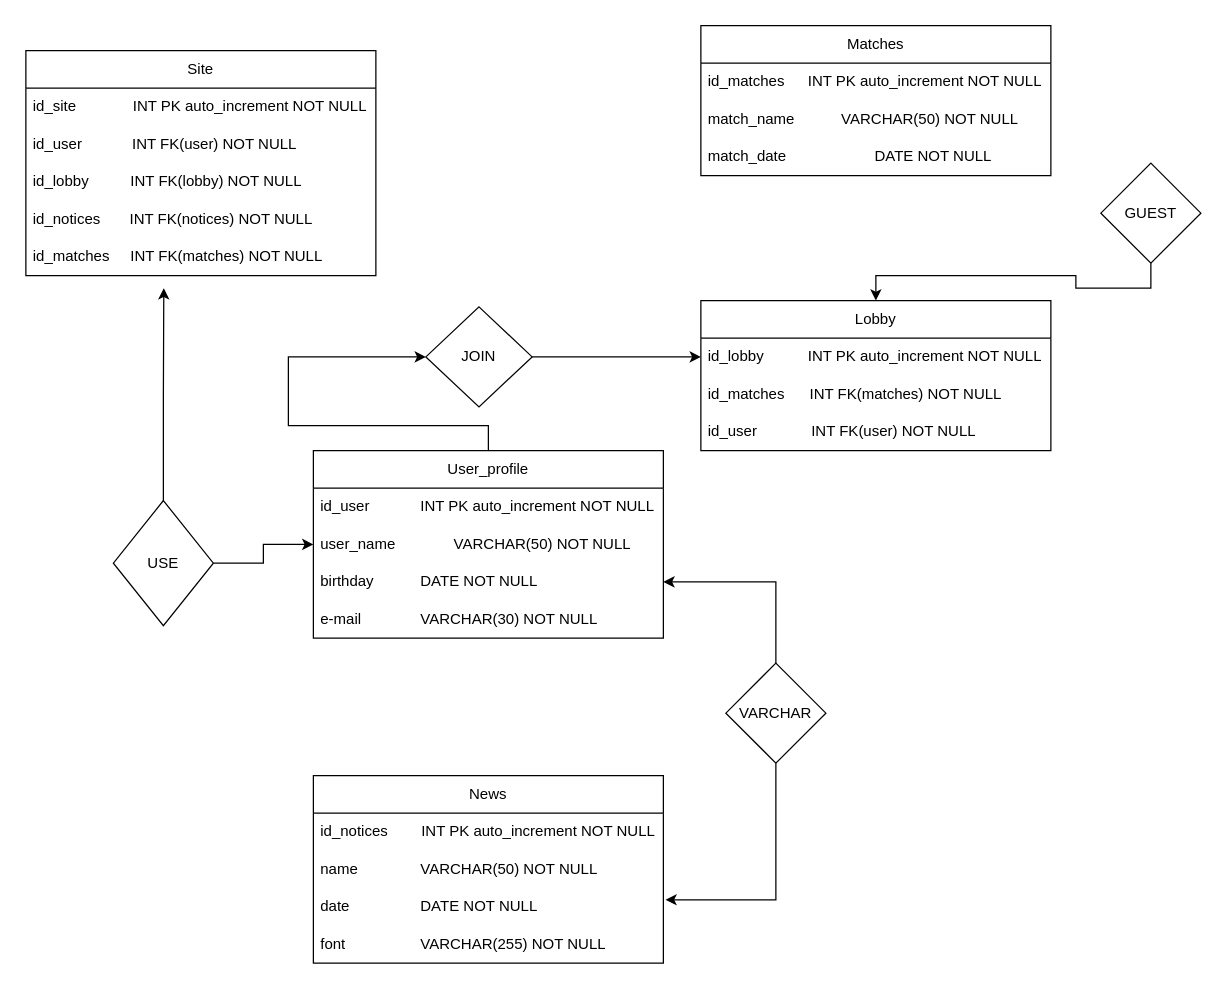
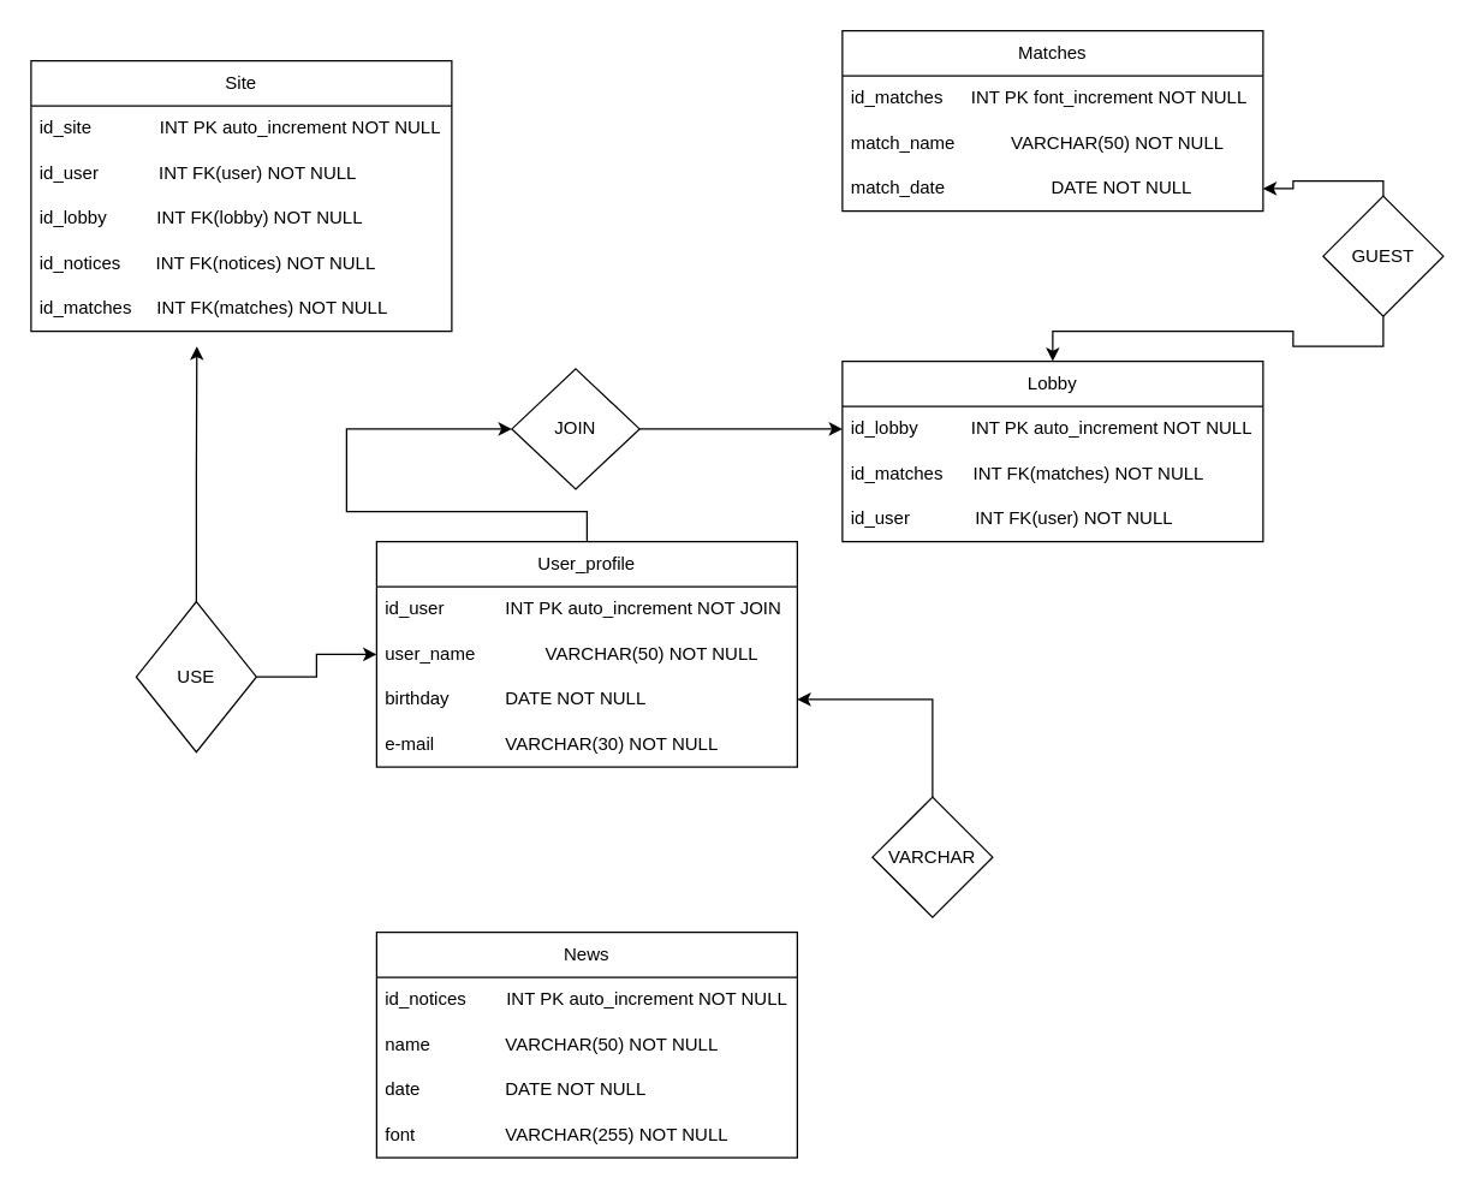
  <mxCell id="0" />
  <mxCell id="1" parent="0" />
  <mxCell id="2" style="edgeStyle=orthogonalEdgeStyle;rounded=0;orthogonalLoop=1;jettySize=auto;html=1;entryX=0;entryY=0.5;entryDx=0;entryDy=0;" edge="1" parent="1" source="3" target="28"><mxGeometry relative="1" as="geometry" /></mxCell>
  <mxCell id="3" value="User_profile" style="swimlane;fontStyle=0;childLayout=stackLayout;horizontal=1;startSize=30;horizontalStack=0;resizeParent=1;resizeParentMax=0;resizeLast=0;collapsible=1;marginBottom=0;whiteSpace=wrap;html=1;" vertex="1" parent="1"><mxGeometry x="250" y="360" width="280" height="150" as="geometry" /></mxCell>
- <mxCell id="4" value="id_user&lt;span style=&quot;white-space: pre;&quot;&gt;&#09;&lt;span style=&quot;white-space: pre;&quot;&gt;&#09;&lt;/span&gt;&lt;/span&gt;INT PK auto_increment NOT NULL" style="text;strokeColor=none;fillColor=none;align=left;verticalAlign=middle;spacingLeft=4;spacingRight=4;overflow=hidden;points=[[0,0.5],[1,0.5]];portConstraint=eastwest;rotatable=0;whiteSpace=wrap;html=1;" vertex="1" parent="3"><mxGeometry y="30" width="280" height="30" as="geometry" /></mxCell>
+ <mxCell id="4" value="id_user&lt;span style=&quot;white-space: pre;&quot;&gt;&#09;&lt;span style=&quot;white-space: pre;&quot;&gt;&#09;&lt;/span&gt;&lt;/span&gt;INT PK auto_increment NOT JOIN" style="text;strokeColor=none;fillColor=none;align=left;verticalAlign=middle;spacingLeft=4;spacingRight=4;overflow=hidden;points=[[0,0.5],[1,0.5]];portConstraint=eastwest;rotatable=0;whiteSpace=wrap;html=1;" vertex="1" parent="3"><mxGeometry y="30" width="280" height="30" as="geometry" /></mxCell>
  <mxCell id="5" value="user_name&lt;span style=&quot;white-space: pre;&quot;&gt;&#09;&lt;span style=&quot;white-space: pre;&quot;&gt;&#09;&lt;/span&gt;&lt;/span&gt;VARCHAR(50) NOT NULL" style="text;strokeColor=none;fillColor=none;align=left;verticalAlign=middle;spacingLeft=4;spacingRight=4;overflow=hidden;points=[[0,0.5],[1,0.5]];portConstraint=eastwest;rotatable=0;whiteSpace=wrap;html=1;" vertex="1" parent="3"><mxGeometry y="60" width="280" height="30" as="geometry" /></mxCell>
  <mxCell id="6" value="birthday&lt;span style=&quot;white-space: pre;&quot;&gt;&#09;&lt;span style=&quot;white-space: pre;&quot;&gt;&#09;&lt;/span&gt;&lt;/span&gt;DATE NOT NULL" style="text;strokeColor=none;fillColor=none;align=left;verticalAlign=middle;spacingLeft=4;spacingRight=4;overflow=hidden;points=[[0,0.5],[1,0.5]];portConstraint=eastwest;rotatable=0;whiteSpace=wrap;html=1;" vertex="1" parent="3"><mxGeometry y="90" width="280" height="30" as="geometry" /></mxCell>
  <mxCell id="7" value="e-mail&lt;span style=&quot;white-space: pre;&quot;&gt;&#09;&lt;span style=&quot;white-space: pre;&quot;&gt;&#09;&lt;/span&gt;&lt;/span&gt;VARCHAR(30) NOT NULL" style="text;strokeColor=none;fillColor=none;align=left;verticalAlign=middle;spacingLeft=4;spacingRight=4;overflow=hidden;points=[[0,0.5],[1,0.5]];portConstraint=eastwest;rotatable=0;whiteSpace=wrap;html=1;" vertex="1" parent="3"><mxGeometry y="120" width="280" height="30" as="geometry" /></mxCell>
  <mxCell id="8" value="Lobby" style="swimlane;fontStyle=0;childLayout=stackLayout;horizontal=1;startSize=30;horizontalStack=0;resizeParent=1;resizeParentMax=0;resizeLast=0;collapsible=1;marginBottom=0;whiteSpace=wrap;html=1;" vertex="1" parent="1"><mxGeometry x="560" y="240" width="280" height="120" as="geometry" /></mxCell>
  <mxCell id="9" value="id_lobby&lt;span style=&quot;&quot;&gt;&lt;span style=&quot;white-space: pre;&quot;&gt;&amp;nbsp;&amp;nbsp;&amp;nbsp;&amp;nbsp;&lt;/span&gt;&lt;/span&gt;&lt;span style=&quot;&quot;&gt;&lt;span style=&quot;white-space: pre;&quot;&gt;&amp;nbsp;&amp;nbsp;&amp;nbsp;&amp;nbsp;&lt;span style=&quot;white-space: pre;&quot;&gt;&#09;&lt;/span&gt;&lt;/span&gt;&lt;/span&gt;INT PK auto_increment NOT NULL" style="text;strokeColor=none;fillColor=none;align=left;verticalAlign=middle;spacingLeft=4;spacingRight=4;overflow=hidden;points=[[0,0.5],[1,0.5]];portConstraint=eastwest;rotatable=0;whiteSpace=wrap;html=1;" vertex="1" parent="8"><mxGeometry y="30" width="280" height="30" as="geometry" /></mxCell>
  <mxCell id="10" value="id_matches&amp;nbsp; &amp;nbsp; &amp;nbsp; INT FK(matches) NOT NULL" style="text;strokeColor=none;fillColor=none;align=left;verticalAlign=middle;spacingLeft=4;spacingRight=4;overflow=hidden;points=[[0,0.5],[1,0.5]];portConstraint=eastwest;rotatable=0;whiteSpace=wrap;html=1;" vertex="1" parent="8"><mxGeometry y="60" width="280" height="30" as="geometry" /></mxCell>
  <mxCell id="11" value="id_user&lt;span style=&quot;&quot;&gt;&lt;span style=&quot;white-space: pre;&quot;&gt;&amp;nbsp;&amp;nbsp;&amp;nbsp;&amp;nbsp;&lt;/span&gt;&lt;/span&gt;&lt;span style=&quot;&quot;&gt;&lt;span style=&quot;white-space: pre;&quot;&gt;&amp;nbsp;&amp;nbsp;&amp;nbsp;&amp;nbsp;     &lt;/span&gt;&lt;/span&gt;INT FK(user) NOT NULL" style="text;strokeColor=none;fillColor=none;align=left;verticalAlign=middle;spacingLeft=4;spacingRight=4;overflow=hidden;points=[[0,0.5],[1,0.5]];portConstraint=eastwest;rotatable=0;whiteSpace=wrap;html=1;" vertex="1" parent="8"><mxGeometry y="90" width="280" height="30" as="geometry" /></mxCell>
  <mxCell id="12" value="News" style="swimlane;fontStyle=0;childLayout=stackLayout;horizontal=1;startSize=30;horizontalStack=0;resizeParent=1;resizeParentMax=0;resizeLast=0;collapsible=1;marginBottom=0;whiteSpace=wrap;html=1;" vertex="1" parent="1"><mxGeometry x="250" y="620" width="280" height="150" as="geometry" /></mxCell>
  <mxCell id="13" value="id_notices&lt;span style=&quot;&quot;&gt;&lt;span style=&quot;white-space: pre;&quot;&gt;&amp;nbsp;&amp;nbsp;&amp;nbsp;&amp;nbsp;&lt;/span&gt;&lt;/span&gt;&lt;span style=&quot;&quot;&gt;&lt;span style=&quot;white-space: pre;&quot;&gt;&amp;nbsp;&amp;nbsp;&amp;nbsp;&amp;nbsp;&lt;/span&gt;&lt;/span&gt;INT PK auto_increment NOT NULL" style="text;strokeColor=none;fillColor=none;align=left;verticalAlign=middle;spacingLeft=4;spacingRight=4;overflow=hidden;points=[[0,0.5],[1,0.5]];portConstraint=eastwest;rotatable=0;whiteSpace=wrap;html=1;" vertex="1" parent="12"><mxGeometry y="30" width="280" height="30" as="geometry" /></mxCell>
  <mxCell id="14" value="name&lt;span style=&quot;white-space: pre;&quot;&gt;&#09;&lt;/span&gt;&lt;span style=&quot;white-space: pre;&quot;&gt;&#09;&lt;/span&gt;VARCHAR(50) NOT NULL" style="text;strokeColor=none;fillColor=none;align=left;verticalAlign=middle;spacingLeft=4;spacingRight=4;overflow=hidden;points=[[0,0.5],[1,0.5]];portConstraint=eastwest;rotatable=0;whiteSpace=wrap;html=1;" vertex="1" parent="12"><mxGeometry y="60" width="280" height="30" as="geometry" /></mxCell>
  <mxCell id="15" value="date&lt;span style=&quot;white-space: pre;&quot;&gt;&#09;&lt;/span&gt;&lt;span style=&quot;white-space: pre;&quot;&gt;&#09;&lt;/span&gt;&lt;span style=&quot;white-space: pre;&quot;&gt;&#09;&lt;/span&gt;DATE NOT NULL" style="text;strokeColor=none;fillColor=none;align=left;verticalAlign=middle;spacingLeft=4;spacingRight=4;overflow=hidden;points=[[0,0.5],[1,0.5]];portConstraint=eastwest;rotatable=0;whiteSpace=wrap;html=1;" vertex="1" parent="12"><mxGeometry y="90" width="280" height="30" as="geometry" /></mxCell>
  <mxCell id="16" value="font&lt;span style=&quot;white-space: pre;&quot;&gt;&#09;&lt;/span&gt;&lt;span style=&quot;white-space: pre;&quot;&gt;&#09;&lt;/span&gt;&lt;span style=&quot;white-space: pre;&quot;&gt;&#09;&lt;/span&gt;VARCHAR(255) NOT NULL" style="text;strokeColor=none;fillColor=none;align=left;verticalAlign=middle;spacingLeft=4;spacingRight=4;overflow=hidden;points=[[0,0.5],[1,0.5]];portConstraint=eastwest;rotatable=0;whiteSpace=wrap;html=1;" vertex="1" parent="12"><mxGeometry y="120" width="280" height="30" as="geometry" /></mxCell>
  <mxCell id="17" value="Matches" style="swimlane;fontStyle=0;childLayout=stackLayout;horizontal=1;startSize=30;horizontalStack=0;resizeParent=1;resizeParentMax=0;resizeLast=0;collapsible=1;marginBottom=0;whiteSpace=wrap;html=1;" vertex="1" parent="1"><mxGeometry x="560" y="20" width="280" height="120" as="geometry" /></mxCell>
- <mxCell id="18" value="id_matches&lt;span style=&quot;white-space: pre;&quot;&gt;&#09;&lt;/span&gt;INT PK auto_increment NOT NULL" style="text;strokeColor=none;fillColor=none;align=left;verticalAlign=middle;spacingLeft=4;spacingRight=4;overflow=hidden;points=[[0,0.5],[1,0.5]];portConstraint=eastwest;rotatable=0;whiteSpace=wrap;html=1;" vertex="1" parent="17"><mxGeometry y="30" width="280" height="30" as="geometry" /></mxCell>
+ <mxCell id="18" value="id_matches&lt;span style=&quot;white-space: pre;&quot;&gt;&#09;&lt;/span&gt;INT PK font_increment NOT NULL" style="text;strokeColor=none;fillColor=none;align=left;verticalAlign=middle;spacingLeft=4;spacingRight=4;overflow=hidden;points=[[0,0.5],[1,0.5]];portConstraint=eastwest;rotatable=0;whiteSpace=wrap;html=1;" vertex="1" parent="17"><mxGeometry y="30" width="280" height="30" as="geometry" /></mxCell>
  <mxCell id="19" value="match_name&lt;span style=&quot;white-space: pre;&quot;&gt;&#09;&lt;/span&gt;&lt;span style=&quot;white-space: pre;&quot;&gt;&#09;&lt;/span&gt;VARCHAR(50) NOT NULL" style="text;strokeColor=none;fillColor=none;align=left;verticalAlign=middle;spacingLeft=4;spacingRight=4;overflow=hidden;points=[[0,0.5],[1,0.5]];portConstraint=eastwest;rotatable=0;whiteSpace=wrap;html=1;" vertex="1" parent="17"><mxGeometry y="60" width="280" height="30" as="geometry" /></mxCell>
  <mxCell id="20" value="match_date&lt;span style=&quot;white-space: pre;&quot;&gt;&#09;&lt;/span&gt;&lt;span style=&quot;white-space: pre;&quot;&gt;&#09;&lt;/span&gt;&lt;span style=&quot;white-space: pre;&quot;&gt;&#09;&lt;/span&gt;DATE NOT NULL" style="text;strokeColor=none;fillColor=none;align=left;verticalAlign=middle;spacingLeft=4;spacingRight=4;overflow=hidden;points=[[0,0.5],[1,0.5]];portConstraint=eastwest;rotatable=0;whiteSpace=wrap;html=1;" vertex="1" parent="17"><mxGeometry y="90" width="280" height="30" as="geometry" /></mxCell>
  <mxCell id="21" value="Site" style="swimlane;fontStyle=0;childLayout=stackLayout;horizontal=1;startSize=30;horizontalStack=0;resizeParent=1;resizeParentMax=0;resizeLast=0;collapsible=1;marginBottom=0;whiteSpace=wrap;html=1;" vertex="1" parent="1"><mxGeometry x="20" y="40" width="280" height="180" as="geometry" /></mxCell>
  <mxCell id="22" value="id_site&lt;span style=&quot;white-space: pre;&quot;&gt;&#09;&lt;/span&gt;&lt;span style=&quot;white-space: pre;&quot;&gt;&#09;&lt;/span&gt;INT PK auto_increment NOT NULL" style="text;strokeColor=none;fillColor=none;align=left;verticalAlign=middle;spacingLeft=4;spacingRight=4;overflow=hidden;points=[[0,0.5],[1,0.5]];portConstraint=eastwest;rotatable=0;whiteSpace=wrap;html=1;" vertex="1" parent="21"><mxGeometry y="30" width="280" height="30" as="geometry" /></mxCell>
  <mxCell id="23" value="id_user&lt;span style=&quot;&quot;&gt;&lt;span style=&quot;white-space: pre;&quot;&gt;&amp;nbsp;&amp;nbsp;&amp;nbsp;&amp;nbsp;&lt;/span&gt;&lt;/span&gt;&lt;span style=&quot;&quot;&gt;&lt;span style=&quot;white-space: pre;&quot;&gt;&amp;nbsp;&amp;nbsp;&amp;nbsp;&amp;nbsp;    &lt;/span&gt;&lt;/span&gt;INT FK(user) NOT NULL" style="text;strokeColor=none;fillColor=none;align=left;verticalAlign=middle;spacingLeft=4;spacingRight=4;overflow=hidden;points=[[0,0.5],[1,0.5]];portConstraint=eastwest;rotatable=0;whiteSpace=wrap;html=1;" vertex="1" parent="21"><mxGeometry y="60" width="280" height="30" as="geometry" /></mxCell>
  <mxCell id="24" value="id_lobby&lt;span style=&quot;&quot;&gt;&lt;span style=&quot;white-space: pre;&quot;&gt;&amp;nbsp;&amp;nbsp;&amp;nbsp;&amp;nbsp;&lt;/span&gt;&lt;/span&gt;&lt;span style=&quot;&quot;&gt;&lt;span style=&quot;white-space: pre;&quot;&gt;&amp;nbsp;&amp;nbsp;&amp;nbsp;&amp;nbsp;  &lt;/span&gt;&lt;/span&gt;INT FK(lobby) NOT NULL" style="text;strokeColor=none;fillColor=none;align=left;verticalAlign=middle;spacingLeft=4;spacingRight=4;overflow=hidden;points=[[0,0.5],[1,0.5]];portConstraint=eastwest;rotatable=0;whiteSpace=wrap;html=1;" vertex="1" parent="21"><mxGeometry y="90" width="280" height="30" as="geometry" /></mxCell>
  <mxCell id="25" value="id_notices&lt;span style=&quot;&quot;&gt;&lt;span style=&quot;white-space: pre;&quot;&gt;&amp;nbsp;&amp;nbsp;&amp;nbsp;&amp;nbsp;   &lt;/span&gt;&lt;/span&gt;INT FK(notices) NOT NULL" style="text;strokeColor=none;fillColor=none;align=left;verticalAlign=middle;spacingLeft=4;spacingRight=4;overflow=hidden;points=[[0,0.5],[1,0.5]];portConstraint=eastwest;rotatable=0;whiteSpace=wrap;html=1;" vertex="1" parent="21"><mxGeometry y="120" width="280" height="30" as="geometry" /></mxCell>
  <mxCell id="26" value="id_matches&lt;span style=&quot;&quot;&gt;&lt;span style=&quot;white-space: pre;&quot;&gt;&amp;nbsp;&amp;nbsp;&amp;nbsp;&amp;nbsp; &lt;/span&gt;&lt;/span&gt;INT FK(matches) NOT NULL" style="text;strokeColor=none;fillColor=none;align=left;verticalAlign=middle;spacingLeft=4;spacingRight=4;overflow=hidden;points=[[0,0.5],[1,0.5]];portConstraint=eastwest;rotatable=0;whiteSpace=wrap;html=1;" vertex="1" parent="21"><mxGeometry y="150" width="280" height="30" as="geometry" /></mxCell>
  <mxCell id="27" style="edgeStyle=orthogonalEdgeStyle;rounded=0;orthogonalLoop=1;jettySize=auto;html=1;entryX=0;entryY=0.5;entryDx=0;entryDy=0;" edge="1" parent="1" source="28" target="9"><mxGeometry relative="1" as="geometry" /></mxCell>
  <mxCell id="28" value="JOIN" style="rhombus;whiteSpace=wrap;html=1;" vertex="1" parent="1"><mxGeometry x="340" y="245" width="85" height="80" as="geometry" /></mxCell>
  <mxCell id="29" value="" style="edgeStyle=orthogonalEdgeStyle;rounded=0;orthogonalLoop=1;jettySize=auto;html=1;" edge="1" parent="1" source="31" target="6"><mxGeometry relative="1" as="geometry" /></mxCell>
- <mxCell id="30" style="edgeStyle=orthogonalEdgeStyle;rounded=0;orthogonalLoop=1;jettySize=auto;html=1;exitX=0.5;exitY=1;exitDx=0;exitDy=0;entryX=1.006;entryY=0.312;entryDx=0;entryDy=0;entryPerimeter=0;" edge="1" parent="1" source="31" target="15"><mxGeometry relative="1" as="geometry" /></mxCell>
  <mxCell id="31" value="VARCHAR" style="rhombus;whiteSpace=wrap;html=1;" vertex="1" parent="1"><mxGeometry x="580" y="530" width="80" height="80" as="geometry" /></mxCell>
  <mxCell id="32" style="edgeStyle=orthogonalEdgeStyle;rounded=0;orthogonalLoop=1;jettySize=auto;html=1;exitX=0.5;exitY=1;exitDx=0;exitDy=0;entryX=0.5;entryY=0;entryDx=0;entryDy=0;" edge="1" parent="1" source="34" target="8"><mxGeometry relative="1" as="geometry" /></mxCell>
+ <mxCell id="33" style="edgeStyle=orthogonalEdgeStyle;rounded=0;orthogonalLoop=1;jettySize=auto;html=1;exitX=0.5;exitY=0;exitDx=0;exitDy=0;" edge="1" parent="1" source="34" target="20"><mxGeometry relative="1" as="geometry"><Array as="points"><mxPoint x="860" y="120" /><mxPoint x="860" y="125" /></Array></mxGeometry></mxCell>
  <mxCell id="34" value="GUEST" style="rhombus;whiteSpace=wrap;html=1;" vertex="1" parent="1"><mxGeometry x="880" y="130" width="80" height="80" as="geometry" /></mxCell>
  <mxCell id="35" value="" style="edgeStyle=orthogonalEdgeStyle;rounded=0;orthogonalLoop=1;jettySize=auto;html=1;" edge="1" parent="1" source="37" target="5"><mxGeometry relative="1" as="geometry" /></mxCell>
  <mxCell id="36" style="edgeStyle=orthogonalEdgeStyle;rounded=0;orthogonalLoop=1;jettySize=auto;html=1;exitX=0.5;exitY=0;exitDx=0;exitDy=0;" edge="1" parent="1" source="37"><mxGeometry relative="1" as="geometry"><mxPoint x="130.333" y="230" as="targetPoint" /></mxGeometry></mxCell>
  <mxCell id="37" value="USE" style="rhombus;whiteSpace=wrap;html=1;" vertex="1" parent="1"><mxGeometry x="90" y="400" width="80" height="100" as="geometry" /></mxCell>
